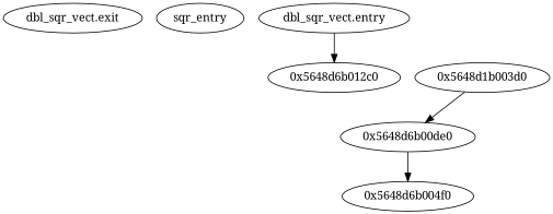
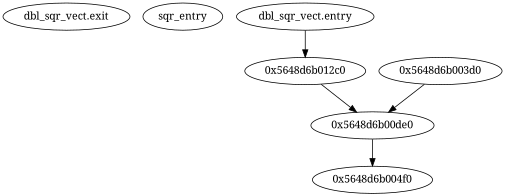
  strict digraph {
    fontname="Noto Serif"
    node [fontname="Noto Serif"]
    edge [fontname="Noto Serif"]
    "dbl_sqr_vect.exit"
    n2 [label=sqr_entry]
    "dbl_sqr_vect.entry"
    "0x5648d6b012c0"
-   "0x5648d6b003d0" [label="0x5648d1b003d0"]
+   "0x5648d6b003d0"
    "0x5648d6b00de0"
    "0x5648d6b004f0"
    "dbl_sqr_vect.entry" -> "0x5648d6b012c0"
+   "0x5648d6b012c0" -> "0x5648d6b00de0"
    "0x5648d6b003d0" -> "0x5648d6b00de0"
    "0x5648d6b00de0" -> "0x5648d6b004f0"
  }
